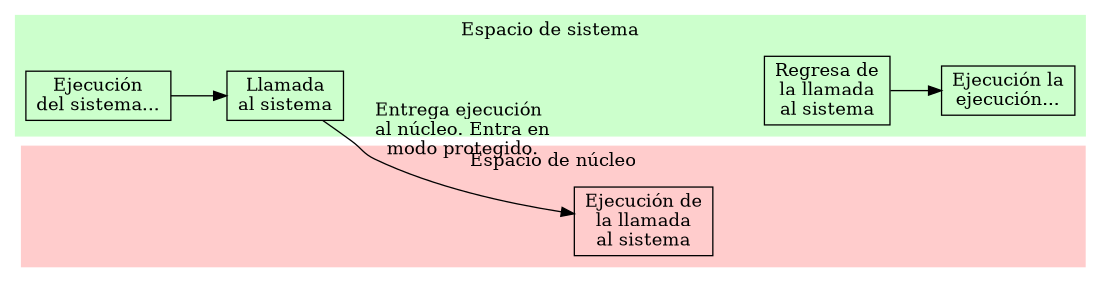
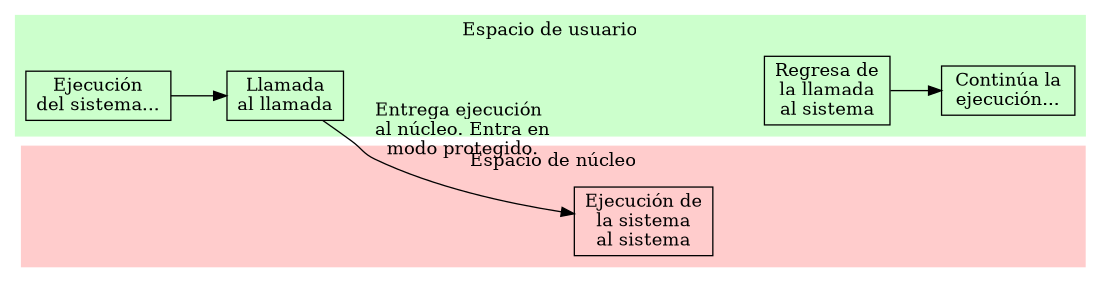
  digraph {
    rankdir=LR
    edge [style=invis]
    n1 [label="Ejecución\ndel sistema..." shape=box]
-   n2 [label="Llamada\nal sistema" shape=box]
+   n2 [label="Llamada\nal llamada" shape=box]
    espacio3 [style=invis]
    n4 [label="Regresa de\nla llamada\nal sistema" shape=box]
-   n5 [label="Ejecución la\nejecución..." shape=box]
+   n5 [label="Continúa la\nejecución..." shape=box]
    espacio1 [style=invis]
    espacio2 [style=invis]
-   n8 [label="Ejecución de\nla llamada\nal sistema" shape=box]
+   n8 [label="Ejecución de\nla sistema\nal sistema" shape=box]
    espacio4 [style=invis]
    espacio5 [style=invis]
    subgraph cluster_1 {
      color="#ccffcc"
-     label="Espacio de sistema"
+     label="Espacio de usuario"
      style=filled
      n1
      n2
      espacio3
      n4
      n5
    }
    subgraph cluster_2 {
      color="#ffcccc"
      label="Espacio de núcleo"
      style=filled
      espacio1
      espacio2
      n8
      espacio4
      espacio5
    }
    n1 -> n2 [style=""]
    n2 -> espacio3
    n2 -> n8 [label="Entrega ejecución\lal núcleo. Entra en\lmodo protegido." style=""]
    espacio3 -> n4
    n4 -> n5 [style=""]
    espacio1 -> espacio2
    espacio2 -> n8
    n8 -> espacio4
    espacio4 -> espacio5
  }
